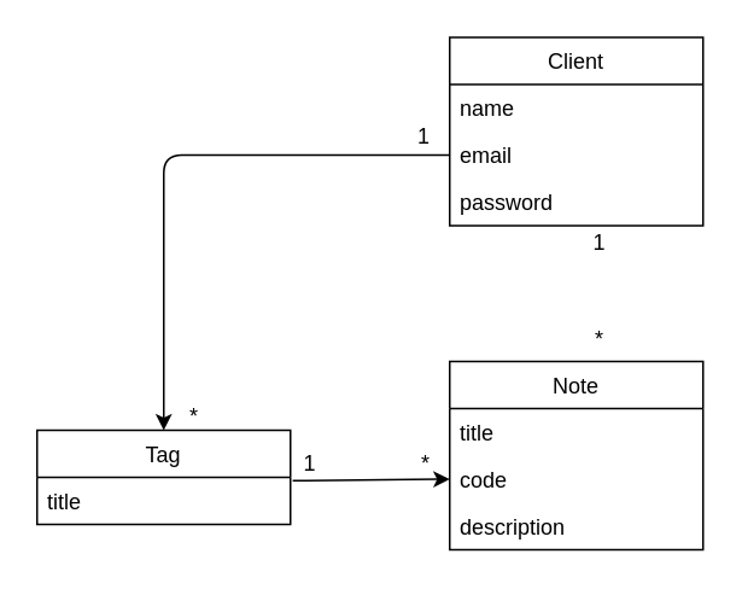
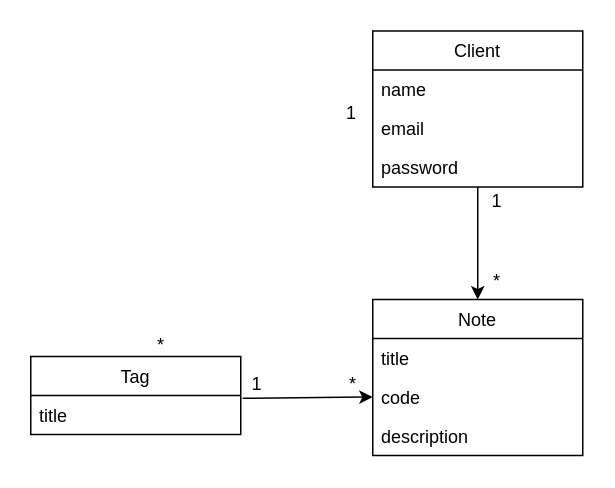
  <mxCell id="0" />
  <mxCell id="1" parent="0" />
  <mxCell id="2" value="Note" style="swimlane;fontStyle=0;childLayout=stackLayout;horizontal=1;startSize=26;fillColor=none;horizontalStack=0;resizeParent=1;resizeParentMax=0;resizeLast=0;collapsible=1;marginBottom=0;" vertex="1" parent="1"><mxGeometry x="248" y="199" width="140" height="104" as="geometry" /></mxCell>
  <mxCell id="3" value="title" style="text;strokeColor=none;fillColor=none;align=left;verticalAlign=top;spacingLeft=4;spacingRight=4;overflow=hidden;rotatable=0;points=[[0,0.5],[1,0.5]];portConstraint=eastwest;" vertex="1" parent="2"><mxGeometry y="26" width="140" height="26" as="geometry" /></mxCell>
  <mxCell id="4" value="code" style="text;strokeColor=none;fillColor=none;align=left;verticalAlign=top;spacingLeft=4;spacingRight=4;overflow=hidden;rotatable=0;points=[[0,0.5],[1,0.5]];portConstraint=eastwest;" vertex="1" parent="2"><mxGeometry y="52" width="140" height="26" as="geometry" /></mxCell>
  <mxCell id="5" value="description" style="text;strokeColor=none;fillColor=none;align=left;verticalAlign=top;spacingLeft=4;spacingRight=4;overflow=hidden;rotatable=0;points=[[0,0.5],[1,0.5]];portConstraint=eastwest;" vertex="1" parent="2"><mxGeometry y="78" width="140" height="26" as="geometry" /></mxCell>
  <mxCell id="6" value="Tag" style="swimlane;fontStyle=0;childLayout=stackLayout;horizontal=1;startSize=26;fillColor=none;horizontalStack=0;resizeParent=1;resizeParentMax=0;resizeLast=0;collapsible=1;marginBottom=0;" vertex="1" parent="1"><mxGeometry x="20" y="237" width="140" height="52" as="geometry" /></mxCell>
  <mxCell id="7" value="title" style="text;strokeColor=none;fillColor=none;align=left;verticalAlign=top;spacingLeft=4;spacingRight=4;overflow=hidden;rotatable=0;points=[[0,0.5],[1,0.5]];portConstraint=eastwest;" vertex="1" parent="6"><mxGeometry y="26" width="140" height="26" as="geometry" /></mxCell>
  <mxCell id="8" value="Client" style="swimlane;fontStyle=0;childLayout=stackLayout;horizontal=1;startSize=26;fillColor=none;horizontalStack=0;resizeParent=1;resizeParentMax=0;resizeLast=0;collapsible=1;marginBottom=0;" vertex="1" parent="1"><mxGeometry x="248" y="20" width="140" height="104" as="geometry" /></mxCell>
  <mxCell id="9" value="name" style="text;strokeColor=none;fillColor=none;align=left;verticalAlign=top;spacingLeft=4;spacingRight=4;overflow=hidden;rotatable=0;points=[[0,0.5],[1,0.5]];portConstraint=eastwest;" vertex="1" parent="8"><mxGeometry y="26" width="140" height="26" as="geometry" /></mxCell>
  <mxCell id="10" value="email" style="text;strokeColor=none;fillColor=none;align=left;verticalAlign=top;spacingLeft=4;spacingRight=4;overflow=hidden;rotatable=0;points=[[0,0.5],[1,0.5]];portConstraint=eastwest;" vertex="1" parent="8"><mxGeometry y="52" width="140" height="26" as="geometry" /></mxCell>
  <mxCell id="11" value="password" style="text;strokeColor=none;fillColor=none;align=left;verticalAlign=top;spacingLeft=4;spacingRight=4;overflow=hidden;rotatable=0;points=[[0,0.5],[1,0.5]];portConstraint=eastwest;" vertex="1" parent="8"><mxGeometry y="78" width="140" height="26" as="geometry" /></mxCell>
+ <mxCell id="12" value="" style="endArrow=classic;html=1;entryX=0.5;entryY=0;entryDx=0;entryDy=0;" edge="1" parent="1" source="11" target="2"><mxGeometry width="50" height="50" relative="1" as="geometry"><mxPoint x="381" y="147" as="sourcePoint" /><mxPoint x="241" y="146" as="targetPoint" /></mxGeometry></mxCell>
  <mxCell id="13" value="" style="endArrow=classic;html=1;entryX=0;entryY=0.5;entryDx=0;entryDy=0;exitX=1.009;exitY=0.073;exitDx=0;exitDy=0;exitPerimeter=0;" edge="1" parent="1" source="7" target="4"><mxGeometry width="50" height="50" relative="1" as="geometry"><mxPoint x="177" y="282" as="sourcePoint" /><mxPoint x="135" y="135" as="targetPoint" /></mxGeometry></mxCell>
  <mxCell id="14" value="1" style="text;html=1;strokeColor=none;fillColor=none;align=center;verticalAlign=middle;whiteSpace=wrap;rounded=0;" vertex="1" parent="1"><mxGeometry x="151" y="246" width="40" height="20" as="geometry" /></mxCell>
  <mxCell id="15" value="*" style="text;html=1;strokeColor=none;fillColor=none;align=center;verticalAlign=middle;whiteSpace=wrap;rounded=0;" vertex="1" parent="1"><mxGeometry x="215" y="246" width="40" height="20" as="geometry" /></mxCell>
  <mxCell id="16" value="*" style="text;html=1;strokeColor=none;fillColor=none;align=center;verticalAlign=middle;whiteSpace=wrap;rounded=0;" vertex="1" parent="1"><mxGeometry x="311" y="177" width="40" height="20" as="geometry" /></mxCell>
  <mxCell id="17" value="1" style="text;html=1;strokeColor=none;fillColor=none;align=center;verticalAlign=middle;whiteSpace=wrap;rounded=0;" vertex="1" parent="1"><mxGeometry x="311" y="124" width="40" height="20" as="geometry" /></mxCell>
- <mxCell id="18" value="" style="endArrow=classic;html=1;exitX=0;exitY=0.5;exitDx=0;exitDy=0;entryX=0.5;entryY=0;entryDx=0;entryDy=0;" edge="1" parent="1" source="10" target="6"><mxGeometry width="50" height="50" relative="1" as="geometry"><mxPoint x="90" y="149" as="sourcePoint" /><mxPoint x="140" y="99" as="targetPoint" /><Array as="points"><mxPoint x="90" y="85" /></Array></mxGeometry></mxCell>
  <mxCell id="19" value="*" style="text;html=1;strokeColor=none;fillColor=none;align=center;verticalAlign=middle;whiteSpace=wrap;rounded=0;" vertex="1" parent="1"><mxGeometry x="87" y="220" width="40" height="20" as="geometry" /></mxCell>
  <mxCell id="20" value="1" style="text;html=1;strokeColor=none;fillColor=none;align=center;verticalAlign=middle;whiteSpace=wrap;rounded=0;" vertex="1" parent="1"><mxGeometry x="214" y="65" width="40" height="20" as="geometry" /></mxCell>
